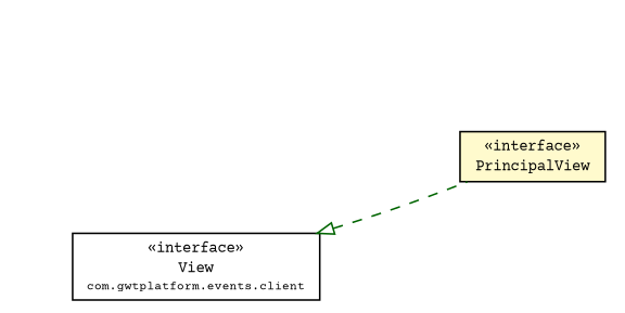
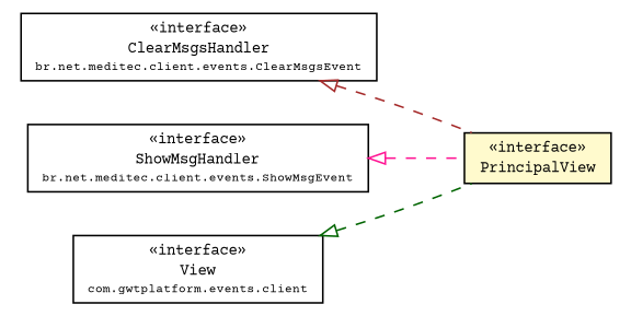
  digraph {
    fontname="Courier Prime"
    rankdir=LR
    node [fontcolor=black fontname="Courier Prime" fontsize=9.0 shape=plaintext]
    edge [arrowtail=empty dir=back fontname="Courier Prime" fontsize=10 headport=p labelfontname=Helvetica labelfontsize=10 style=dashed tailport=p]
+   n1 [label=<<table border="0" cellborder="1" cellspacing="0" cellpadding="2" port="p" href="../../events/ClearMsgsEvent.ClearMsgsHandler.html"> 		<tr><td><table border="0" cellspacing="0" cellpadding="1"> 			<tr><td> &laquo;interface&raquo; </td></tr> 			<tr><td> ClearMsgsHandler </td></tr> 			<tr><td><font point-size="7.0"> br.net.meditec.client.events.ClearMsgsEvent </font></td></tr> 		</table></td></tr> 		</table>>]
    n2 [label=<<table border="0" cellborder="1" cellspacing="0" cellpadding="2" port="p" bgcolor="lemonChiffon" href="./PrincipalPresenter.PrincipalView.html"> 		<tr><td><table border="0" cellspacing="0" cellpadding="1"> 			<tr><td> &laquo;interface&raquo; </td></tr> 			<tr><td> PrincipalView </td></tr> 		</table></td></tr> 		</table>>]
+   n3 [label=<<table border="0" cellborder="1" cellspacing="0" cellpadding="2" port="p" href="../../events/ShowMsgEvent.ShowMsgHandler.html"> 		<tr><td><table border="0" cellspacing="0" cellpadding="1"> 			<tr><td> &laquo;interface&raquo; </td></tr> 			<tr><td> ShowMsgHandler </td></tr> 			<tr><td><font point-size="7.0"> br.net.meditec.client.events.ShowMsgEvent </font></td></tr> 		</table></td></tr> 		</table>>]
    n4 [label=<<table border="0" cellborder="1" cellspacing="0" cellpadding="2" port="p" href="http://java.sun.com/j2se/1.4.2/docs/api/com/gwtplatform/mvp/client/View.html"> 		<tr><td><table border="0" cellspacing="0" cellpadding="1"> 			<tr><td> &laquo;interface&raquo; </td></tr> 			<tr><td> View </td></tr> 			<tr><td><font point-size="7.0"> com.gwtplatform.events.client </font></td></tr> 		</table></td></tr> 		</table>>]
+   n1 -> n2 [color=brown]
+   n3 -> n2 [color=deeppink]
    n4 -> n2 [color=darkgreen]
  }
